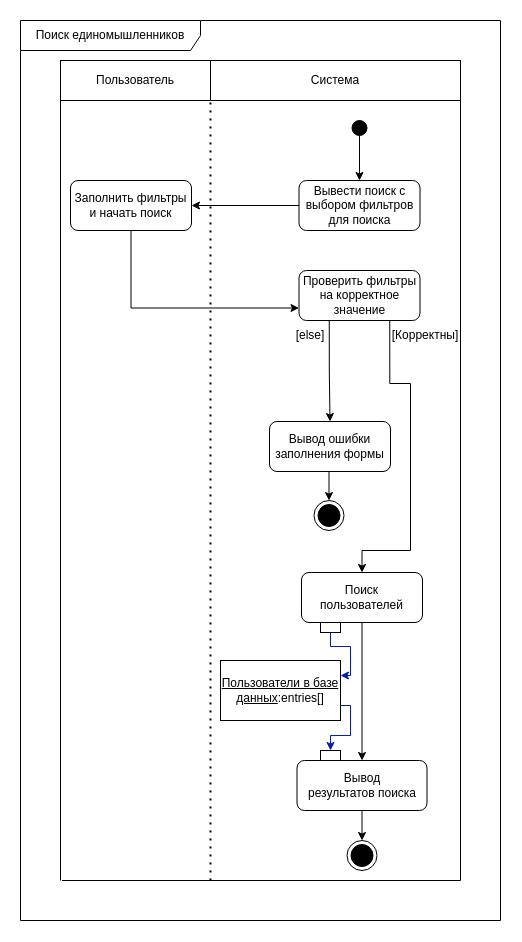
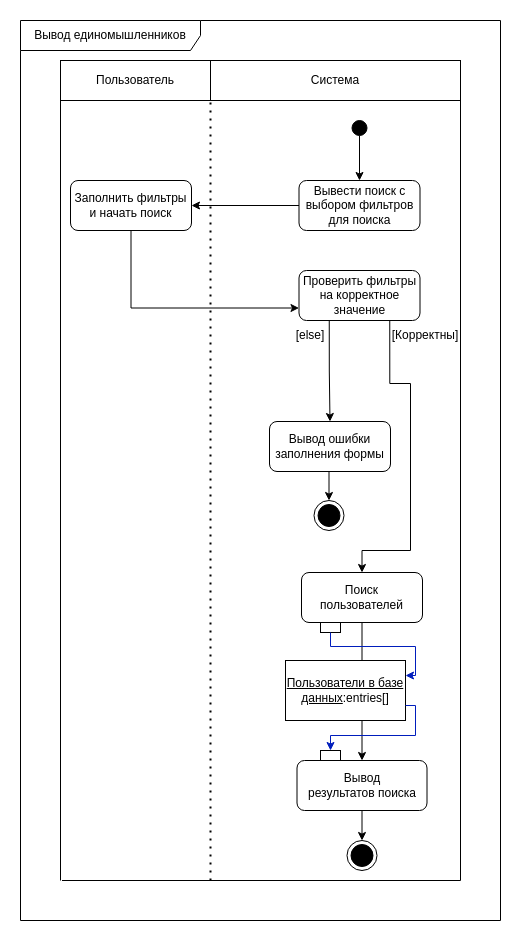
  <mxCell id="0" />
  <mxCell id="1" parent="0" />
  <mxCell id="2" value="" style="ellipse;fillColor=strokeColor;html=1;" parent="1" vertex="1"><mxGeometry x="351.5" y="120" width="15" height="15" as="geometry" /></mxCell>
  <mxCell id="3" value="Пользователь" style="text;html=1;strokeColor=default;fillColor=none;align=center;verticalAlign=middle;whiteSpace=wrap;rounded=0;" parent="1" vertex="1"><mxGeometry x="60" y="60" width="150" height="40" as="geometry" /></mxCell>
  <mxCell id="4" value="Система" style="text;html=1;strokeColor=default;fillColor=none;align=center;verticalAlign=middle;whiteSpace=wrap;rounded=0;" parent="1" vertex="1"><mxGeometry x="210" y="60" width="250" height="40" as="geometry" /></mxCell>
  <mxCell id="5" value="" style="endArrow=classic;html=1;rounded=0;exitX=0.5;exitY=1;exitDx=0;exitDy=0;" parent="1" source="2" edge="1"><mxGeometry width="50" height="50" relative="1" as="geometry"><mxPoint x="319" y="370" as="sourcePoint" /><mxPoint x="359" y="180" as="targetPoint" /></mxGeometry></mxCell>
  <mxCell id="6" value="Вывести поиск с выбором фильтров для поиска" style="text;html=1;strokeColor=default;fillColor=none;align=center;verticalAlign=middle;whiteSpace=wrap;rounded=1;" parent="1" vertex="1"><mxGeometry x="298.5" y="180" width="121" height="50" as="geometry" /></mxCell>
  <mxCell id="7" value="" style="endArrow=classic;html=1;rounded=0;exitX=0;exitY=0.5;exitDx=0;exitDy=0;entryX=1;entryY=0.5;entryDx=0;entryDy=0;" parent="1" source="6" target="8" edge="1"><mxGeometry width="50" height="50" relative="1" as="geometry"><mxPoint x="300" y="370" as="sourcePoint" /><mxPoint x="220" y="205" as="targetPoint" /></mxGeometry></mxCell>
  <mxCell id="8" value="Заполнить фильтры и начать поиск" style="text;html=1;strokeColor=default;fillColor=none;align=center;verticalAlign=middle;whiteSpace=wrap;rounded=1;" parent="1" vertex="1"><mxGeometry x="70" y="180" width="121" height="50" as="geometry" /></mxCell>
  <mxCell id="9" value="" style="endArrow=classic;html=1;rounded=0;exitX=0.5;exitY=1;exitDx=0;exitDy=0;entryX=0;entryY=0.75;entryDx=0;entryDy=0;edgeStyle=orthogonalEdgeStyle;" parent="1" source="8" target="10" edge="1"><mxGeometry width="50" height="50" relative="1" as="geometry"><mxPoint x="290" y="215" as="sourcePoint" /><mxPoint x="250" y="300" as="targetPoint" /></mxGeometry></mxCell>
  <mxCell id="10" value="Проверить фильтры на корректное значение" style="text;html=1;strokeColor=default;fillColor=none;align=center;verticalAlign=middle;whiteSpace=wrap;rounded=1;" parent="1" vertex="1"><mxGeometry x="298.5" y="270" width="121" height="50" as="geometry" /></mxCell>
  <mxCell id="11" style="edgeStyle=orthogonalEdgeStyle;rounded=0;orthogonalLoop=1;jettySize=auto;html=1;exitX=0.75;exitY=1;exitDx=0;exitDy=0;entryX=0.5;entryY=0;entryDx=0;entryDy=0;" parent="1" source="10" edge="1"><mxGeometry relative="1" as="geometry"><mxPoint x="361.5" y="572" as="targetPoint" /><Array as="points"><mxPoint x="389" y="383" /><mxPoint x="410" y="383" /><mxPoint x="410" y="550" /><mxPoint x="362" y="550" /></Array><mxPoint x="371.5" y="382.5" as="sourcePoint" /></mxGeometry></mxCell>
  <mxCell id="12" style="edgeStyle=orthogonalEdgeStyle;rounded=0;orthogonalLoop=1;jettySize=auto;html=1;exitX=0.5;exitY=1;exitDx=0;exitDy=0;entryX=0.5;entryY=0;entryDx=0;entryDy=0;" parent="1" target="15" edge="1"><mxGeometry relative="1" as="geometry"><mxPoint x="297" y="440" as="targetPoint" /><mxPoint x="317.5" y="471" as="sourcePoint" /></mxGeometry></mxCell>
  <mxCell id="13" value="[else]" style="text;html=1;strokeColor=none;fillColor=none;align=center;verticalAlign=middle;whiteSpace=wrap;rounded=0;" parent="1" vertex="1"><mxGeometry x="280" y="320" width="60" height="30" as="geometry" /></mxCell>
  <mxCell id="14" value="[Корректны]" style="text;html=1;strokeColor=none;fillColor=none;align=center;verticalAlign=middle;whiteSpace=wrap;rounded=0;" parent="1" vertex="1"><mxGeometry x="395" y="320" width="60" height="30" as="geometry" /></mxCell>
  <mxCell id="15" value="" style="ellipse;html=1;shape=endState;fillColor=strokeColor;" parent="1" vertex="1"><mxGeometry x="313.5" y="500" width="30" height="30" as="geometry" /></mxCell>
  <mxCell id="16" value="" style="endArrow=none;dashed=1;html=1;dashPattern=1 3;strokeWidth=2;rounded=0;entryX=0;entryY=1;entryDx=0;entryDy=0;" parent="1" target="4" edge="1"><mxGeometry width="50" height="50" relative="1" as="geometry"><mxPoint x="210" y="880" as="sourcePoint" /><mxPoint x="350" y="320" as="targetPoint" /></mxGeometry></mxCell>
  <mxCell id="17" value="" style="endArrow=none;html=1;rounded=0;entryX=0;entryY=1;entryDx=0;entryDy=0;" parent="1" target="3" edge="1"><mxGeometry width="50" height="50" relative="1" as="geometry"><mxPoint x="60" y="880" as="sourcePoint" /><mxPoint x="350" y="320" as="targetPoint" /></mxGeometry></mxCell>
  <mxCell id="18" value="Поиск пользователей" style="text;html=1;strokeColor=default;fillColor=none;align=center;verticalAlign=middle;whiteSpace=wrap;rounded=1;" parent="1" vertex="1"><mxGeometry x="301" y="572" width="121" height="50" as="geometry" /></mxCell>
  <mxCell id="19" value="" style="endArrow=classic;html=1;rounded=0;exitX=0.5;exitY=1;exitDx=0;exitDy=0;entryX=0.5;entryY=0;entryDx=0;entryDy=0;" parent="1" source="18" target="23" edge="1"><mxGeometry width="50" height="50" relative="1" as="geometry"><mxPoint x="565.5" y="642" as="sourcePoint" /><mxPoint x="362" y="664" as="targetPoint" /></mxGeometry></mxCell>
  <mxCell id="20" value="" style="edgeStyle=orthogonalEdgeStyle;rounded=0;orthogonalLoop=1;jettySize=auto;html=1;exitX=0.25;exitY=1;exitDx=0;exitDy=0;entryX=0.5;entryY=0;entryDx=0;entryDy=0;" parent="1" source="10" target="21" edge="1"><mxGeometry relative="1" as="geometry"><mxPoint x="305" y="500" as="targetPoint" /><mxPoint x="346.5" y="382.5" as="sourcePoint" /></mxGeometry></mxCell>
  <mxCell id="21" value="Вывод ошибки заполнения формы" style="text;html=1;strokeColor=default;fillColor=none;align=center;verticalAlign=middle;whiteSpace=wrap;rounded=1;" parent="1" vertex="1"><mxGeometry x="269" y="421" width="121" height="50" as="geometry" /></mxCell>
  <mxCell id="22" value="" style="endArrow=none;html=1;rounded=0;entryX=0;entryY=1;entryDx=0;entryDy=0;" parent="1" edge="1"><mxGeometry width="50" height="50" relative="1" as="geometry"><mxPoint x="460" y="880" as="sourcePoint" /><mxPoint x="460" y="100" as="targetPoint" /></mxGeometry></mxCell>
  <mxCell id="23" value="Вывод результатов&amp;nbsp;поиска" style="text;html=1;strokeColor=default;fillColor=none;align=center;verticalAlign=middle;whiteSpace=wrap;rounded=1;" parent="1" vertex="1"><mxGeometry x="296.5" y="760" width="130" height="50" as="geometry" /></mxCell>
  <mxCell id="24" value="" style="endArrow=none;html=1;rounded=0;" parent="1" edge="1"><mxGeometry width="50" height="50" relative="1" as="geometry"><mxPoint x="61.5" y="880" as="sourcePoint" /><mxPoint x="460" y="880" as="targetPoint" /></mxGeometry></mxCell>
  <mxCell id="25" value="" style="ellipse;html=1;shape=endState;fillColor=strokeColor;" parent="1" vertex="1"><mxGeometry x="346.5" y="840" width="30" height="30" as="geometry" /></mxCell>
  <mxCell id="26" style="edgeStyle=orthogonalEdgeStyle;rounded=0;orthogonalLoop=1;jettySize=auto;html=1;entryX=0.5;entryY=0;entryDx=0;entryDy=0;exitX=0.5;exitY=1;exitDx=0;exitDy=0;" parent="1" source="23" target="25" edge="1"><mxGeometry relative="1" as="geometry"><mxPoint x="320" y="835" as="sourcePoint" /><mxPoint x="309" y="755" as="targetPoint" /></mxGeometry></mxCell>
- <mxCell id="27" value="Поиск единомышленников" style="shape=umlFrame;whiteSpace=wrap;html=1;pointerEvents=0;width=180;height=30;" parent="1" vertex="1"><mxGeometry x="20" width="480" height="900" as="geometry" y="20" /></mxCell>
- <mxCell id="28" value="&lt;u&gt;Пользователи в базе данных&lt;/u&gt;:entries[]" style="rounded=0;whiteSpace=wrap;html=1;" parent="1" vertex="1"><mxGeometry x="220" y="660" width="120" height="60" as="geometry" /></mxCell>
+ <mxCell id="27" value="Вывод единомышленников" style="shape=umlFrame;whiteSpace=wrap;html=1;pointerEvents=0;width=180;height=30;" parent="1" vertex="1"><mxGeometry x="20" width="480" height="900" as="geometry" y="20" /></mxCell>
+ <mxCell id="28" value="&lt;u&gt;Пользователи в базе данных&lt;/u&gt;:entries[]" style="rounded=0;whiteSpace=wrap;html=1;" parent="1" vertex="1"><mxGeometry x="285" y="660" width="120" height="60" as="geometry" /></mxCell>
  <mxCell id="29" value="" style="rounded=0;whiteSpace=wrap;html=1;" parent="1" vertex="1"><mxGeometry x="320" y="622" width="20" height="10" as="geometry" /></mxCell>
  <mxCell id="30" value="" style="rounded=0;whiteSpace=wrap;html=1;" parent="1" vertex="1"><mxGeometry x="320" y="750" width="20" height="10" as="geometry" /></mxCell>
  <mxCell id="31" value="" style="endArrow=classic;html=1;rounded=0;exitX=0.5;exitY=1;exitDx=0;exitDy=0;entryX=1;entryY=0.25;entryDx=0;entryDy=0;edgeStyle=orthogonalEdgeStyle;fillColor=#0050ef;strokeColor=#001DBC;" parent="1" source="29" target="28" edge="1"><mxGeometry width="50" height="50" relative="1" as="geometry"><mxPoint x="220" y="540" as="sourcePoint" /><mxPoint x="270" y="490" as="targetPoint" /></mxGeometry></mxCell>
  <mxCell id="32" value="" style="endArrow=classic;html=1;rounded=0;exitX=1;exitY=0.75;exitDx=0;exitDy=0;entryX=0.5;entryY=0;entryDx=0;entryDy=0;edgeStyle=orthogonalEdgeStyle;fillColor=#0050ef;strokeColor=#001DBC;" parent="1" source="28" target="30" edge="1"><mxGeometry width="50" height="50" relative="1" as="geometry"><mxPoint x="340" y="642" as="sourcePoint" /><mxPoint x="220" y="675" as="targetPoint" /></mxGeometry></mxCell>
